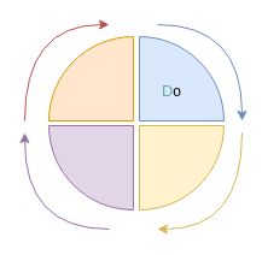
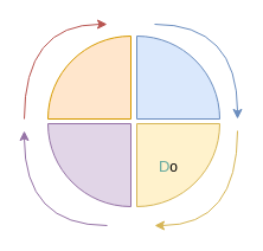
  <mxCell id="0" />
  <mxCell id="1" parent="0" />
  <mxCell id="2" value="" style="verticalLabelPosition=bottom;verticalAlign=top;html=1;shape=mxgraph.basic.pie;fillColor=#ffe6cc;strokeColor=#d79b00;startAngle=0.75;endAngle=0;connectable=0;" vertex="1" parent="1"><mxGeometry x="40" y="30" width="140" height="140" as="geometry" /></mxCell>
  <mxCell id="3" value="" style="verticalLabelPosition=bottom;verticalAlign=top;html=1;shape=mxgraph.basic.pie;fillColor=#dae8fc;strokeColor=#6c8ebf;startAngle=0.75;endAngle=0;flipH=1;connectable=0;" vertex="1" parent="1"><mxGeometry x="45" y="30" width="140" height="140" as="geometry" /></mxCell>
  <mxCell id="4" value="" style="verticalLabelPosition=bottom;verticalAlign=top;html=1;shape=mxgraph.basic.pie;fillColor=#e1d5e7;strokeColor=#9673a6;startAngle=0.75;endAngle=0;flipH=0;flipV=1;connectable=0;" vertex="1" parent="1"><mxGeometry x="40" y="34" width="140" height="140" as="geometry" /></mxCell>
  <mxCell id="5" value="" style="verticalLabelPosition=bottom;verticalAlign=top;html=1;shape=mxgraph.basic.pie;fillColor=#fff2cc;strokeColor=#d6b656;startAngle=0.75;endAngle=0;flipH=1;flipV=1;connectable=0;" vertex="1" parent="1"><mxGeometry x="45" y="34" width="140" height="140" as="geometry" /></mxCell>
  <mxCell id="6" value="" style="endArrow=classic;html=1;rounded=0;curved=1;edgeStyle=orthogonalEdgeStyle;fillColor=#dae8fc;strokeColor=#6c8ebf;" edge="1" parent="1"><mxGeometry width="50" height="50" relative="1" as="geometry"><mxPoint x="130" y="20" as="sourcePoint" /><mxPoint x="200" y="100" as="targetPoint" /><Array as="points"><mxPoint x="200" y="20" /></Array></mxGeometry></mxCell>
  <mxCell id="7" value="" style="endArrow=classic;html=1;rounded=0;curved=1;edgeStyle=orthogonalEdgeStyle;fillColor=#f8cecc;strokeColor=#b85450;" edge="1" parent="1"><mxGeometry width="50" height="50" relative="1" as="geometry"><mxPoint x="20" y="100" as="sourcePoint" /><mxPoint x="90" y="20" as="targetPoint" /><Array as="points"><mxPoint x="20" y="20" /></Array></mxGeometry></mxCell>
  <mxCell id="8" value="" style="endArrow=classic;html=1;rounded=0;curved=1;edgeStyle=orthogonalEdgeStyle;fillColor=#fff2cc;strokeColor=#d6b656;" edge="1" parent="1"><mxGeometry width="50" height="50" relative="1" as="geometry"><mxPoint x="200" y="110" as="sourcePoint" /><mxPoint x="130" y="190" as="targetPoint" /><Array as="points"><mxPoint x="200" y="190" /></Array></mxGeometry></mxCell>
  <mxCell id="9" value="" style="endArrow=classic;html=1;rounded=0;curved=1;edgeStyle=orthogonalEdgeStyle;fillColor=#e1d5e7;strokeColor=#9673a6;" edge="1" parent="1"><mxGeometry width="50" height="50" relative="1" as="geometry"><mxPoint x="90" y="190" as="sourcePoint" /><mxPoint x="20" y="110" as="targetPoint" /><Array as="points"><mxPoint x="20" y="190" /></Array></mxGeometry></mxCell>
- <mxCell id="10" value="&lt;font style=&quot;font-size: 13px; color: rgb(103, 171, 159);&quot;&gt;D&lt;/font&gt;o" style="text;html=1;align=center;verticalAlign=middle;whiteSpace=wrap;rounded=0;" vertex="1" parent="1"><mxGeometry x="112" y="60" width="60" height="30" as="geometry" /></mxCell>
+ <mxCell id="10" value="&lt;font style=&quot;font-size: 13px; color: rgb(103, 171, 159);&quot;&gt;D&lt;/font&gt;o" style="text;html=1;align=center;verticalAlign=middle;whiteSpace=wrap;rounded=0;" vertex="1" parent="1"><mxGeometry x="112" y="125" width="60" height="30" as="geometry" /></mxCell>
